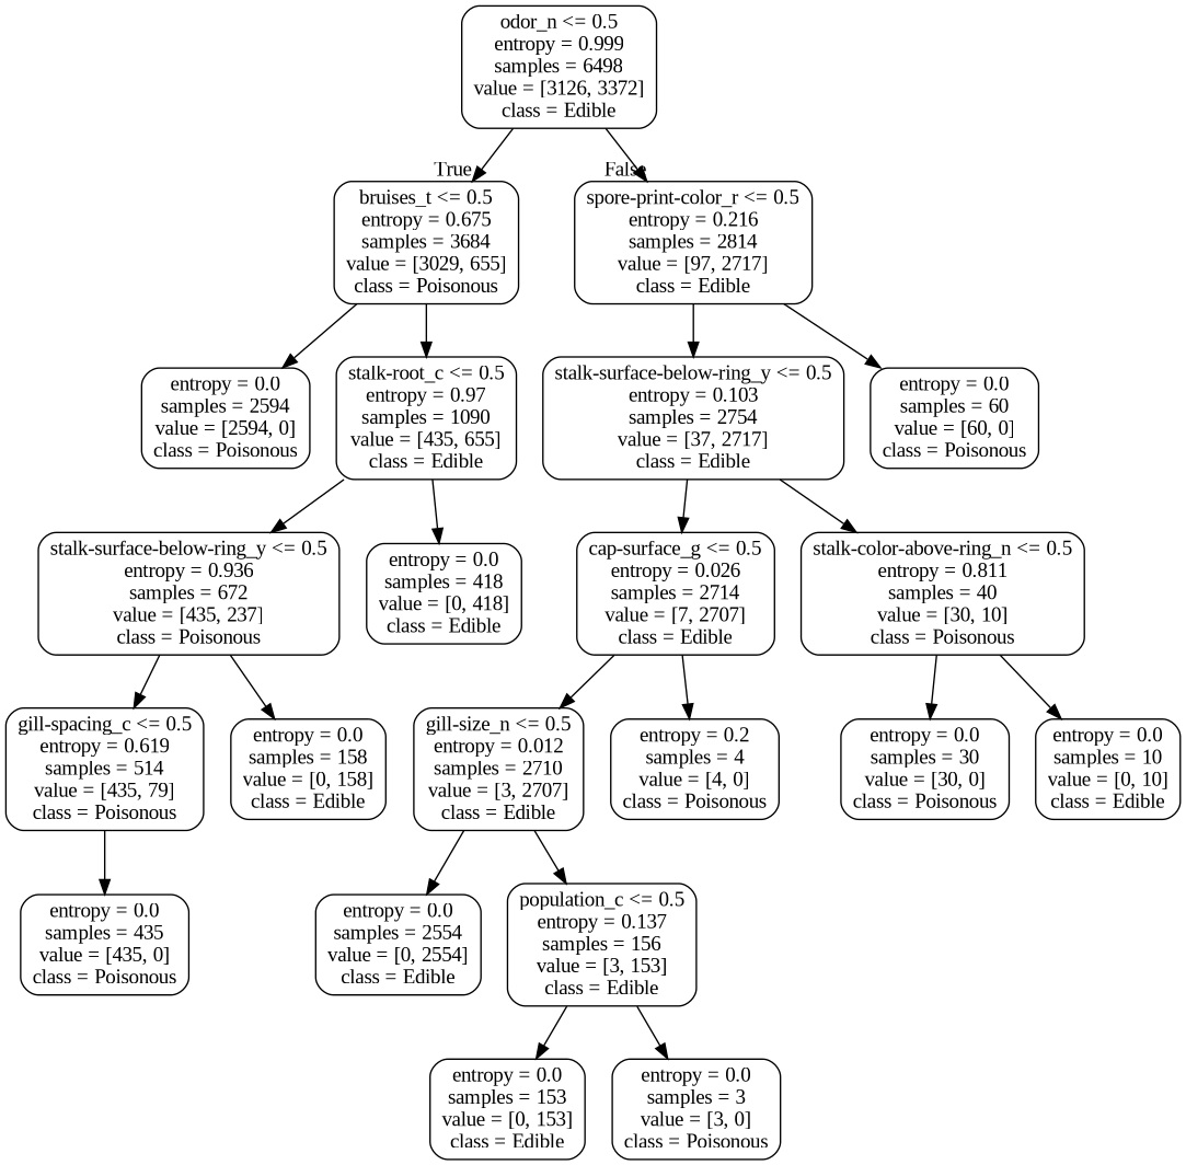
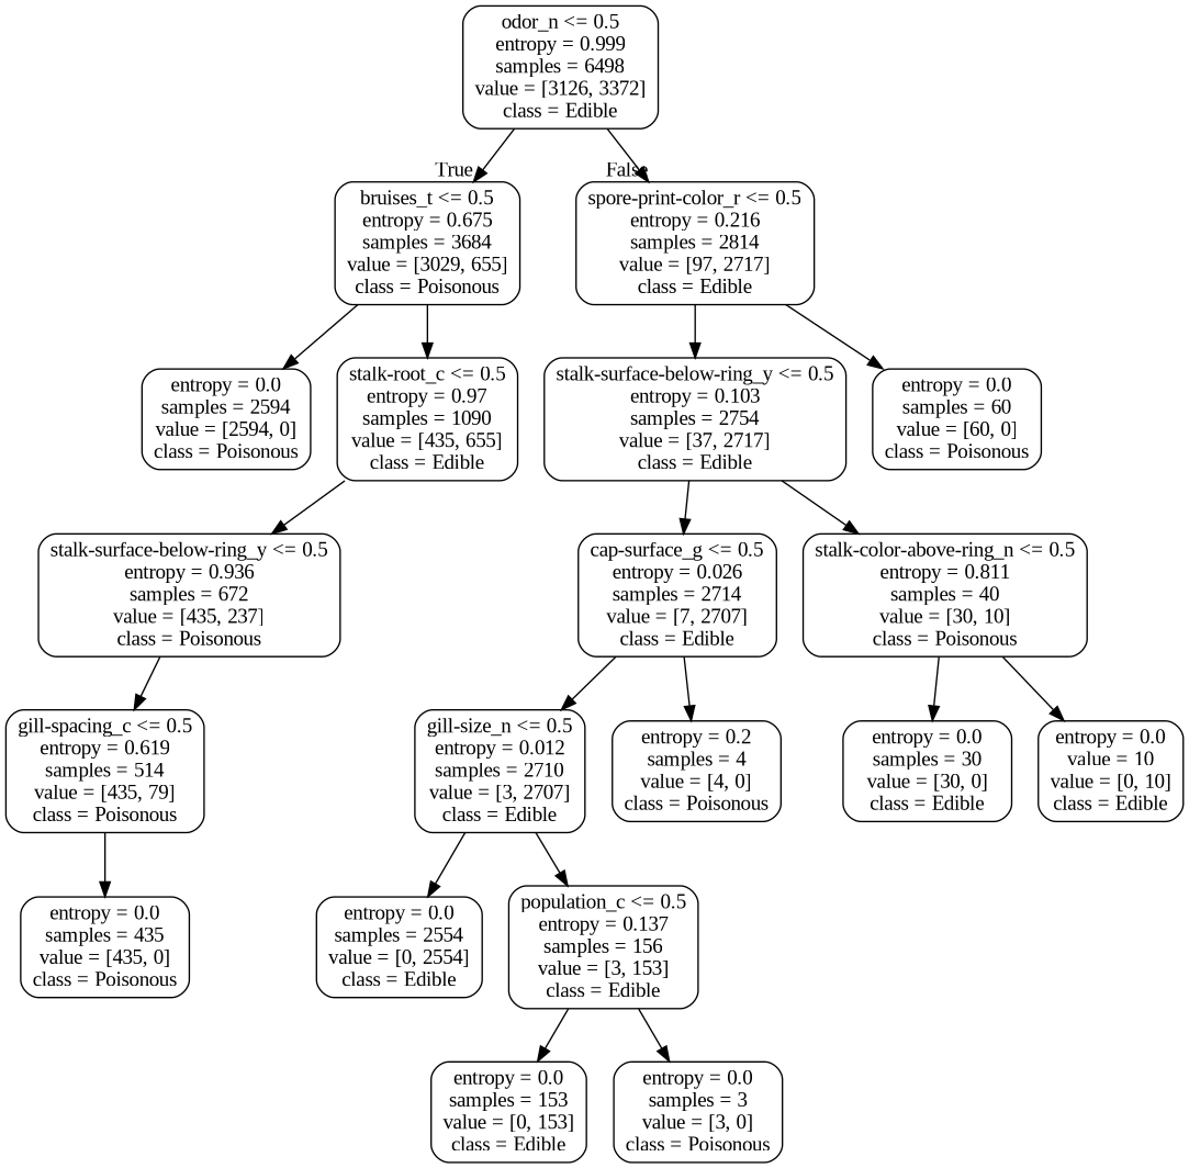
  digraph {
    fontname="Liberation Serif"
    node [color=black fontname="Liberation Serif" shape=box style=rounded]
    edge [fontname="Liberation Serif"]
    n1 [label="odor_n <= 0.5\nentropy = 0.999\nsamples = 6498\nvalue = [3126, 3372]\nclass = Edible"]
    n2 [label="bruises_t <= 0.5\nentropy = 0.675\nsamples = 3684\nvalue = [3029, 655]\nclass = Poisonous"]
    n3 [label="spore-print-color_r <= 0.5\nentropy = 0.216\nsamples = 2814\nvalue = [97, 2717]\nclass = Edible"]
    n4 [label="entropy = 0.0\nsamples = 2594\nvalue = [2594, 0]\nclass = Poisonous"]
    n5 [label="stalk-root_c <= 0.5\nentropy = 0.97\nsamples = 1090\nvalue = [435, 655]\nclass = Edible"]
    n6 [label="stalk-surface-below-ring_y <= 0.5\nentropy = 0.103\nsamples = 2754\nvalue = [37, 2717]\nclass = Edible"]
    n7 [label="entropy = 0.0\nsamples = 60\nvalue = [60, 0]\nclass = Poisonous"]
    n8 [label="stalk-surface-below-ring_y <= 0.5\nentropy = 0.936\nsamples = 672\nvalue = [435, 237]\nclass = Poisonous"]
-   n9 [label="entropy = 0.0\nsamples = 418\nvalue = [0, 418]\nclass = Edible"]
    n10 [label="gill-spacing_c <= 0.5\nentropy = 0.619\nsamples = 514\nvalue = [435, 79]\nclass = Poisonous"]
-   n11 [label="entropy = 0.0\nsamples = 158\nvalue = [0, 158]\nclass = Edible"]
    n12 [label="entropy = 0.0\nsamples = 435\nvalue = [435, 0]\nclass = Poisonous"]
    n13 [label="cap-surface_g <= 0.5\nentropy = 0.026\nsamples = 2714\nvalue = [7, 2707]\nclass = Edible"]
    n14 [label="stalk-color-above-ring_n <= 0.5\nentropy = 0.811\nsamples = 40\nvalue = [30, 10]\nclass = Poisonous"]
    n15 [label="gill-size_n <= 0.5\nentropy = 0.012\nsamples = 2710\nvalue = [3, 2707]\nclass = Edible"]
    n16 [label="entropy = 0.2\nsamples = 4\nvalue = [4, 0]\nclass = Poisonous"]
-   n17 [label="entropy = 0.0\nsamples = 30\nvalue = [30, 0]\nclass = Poisonous"]
-   n18 [label="entropy = 0.0\nsamples = 10\nvalue = [0, 10]\nclass = Edible"]
+   n17 [label="entropy = 0.0\nsamples = 30\nvalue = [30, 0]\nclass = Edible"]
+   n18 [label="entropy = 0.0\nvalue = 10\nvalue = [0, 10]\nclass = Edible"]
    n19 [label="entropy = 0.0\nsamples = 2554\nvalue = [0, 2554]\nclass = Edible"]
    n20 [label="population_c <= 0.5\nentropy = 0.137\nsamples = 156\nvalue = [3, 153]\nclass = Edible"]
    n21 [label="entropy = 0.0\nsamples = 153\nvalue = [0, 153]\nclass = Edible"]
    n22 [label="entropy = 0.0\nsamples = 3\nvalue = [3, 0]\nclass = Poisonous"]
    n1 -> n2 [headlabel=True labelangle=45 labeldistance=2.5]
    n1 -> n3 [headlabel=False labelangle=-45 labeldistance=2.5]
    n2 -> n4
    n2 -> n5
    n3 -> n6
    n3 -> n7
    n5 -> n8
-   n5 -> n9
    n6 -> n13
    n6 -> n14
    n8 -> n10
-   n8 -> n11
    n10 -> n12
    n13 -> n15
    n13 -> n16
    n14 -> n17
    n14 -> n18
    n15 -> n19
    n15 -> n20
    n20 -> n21
    n20 -> n22
  }
